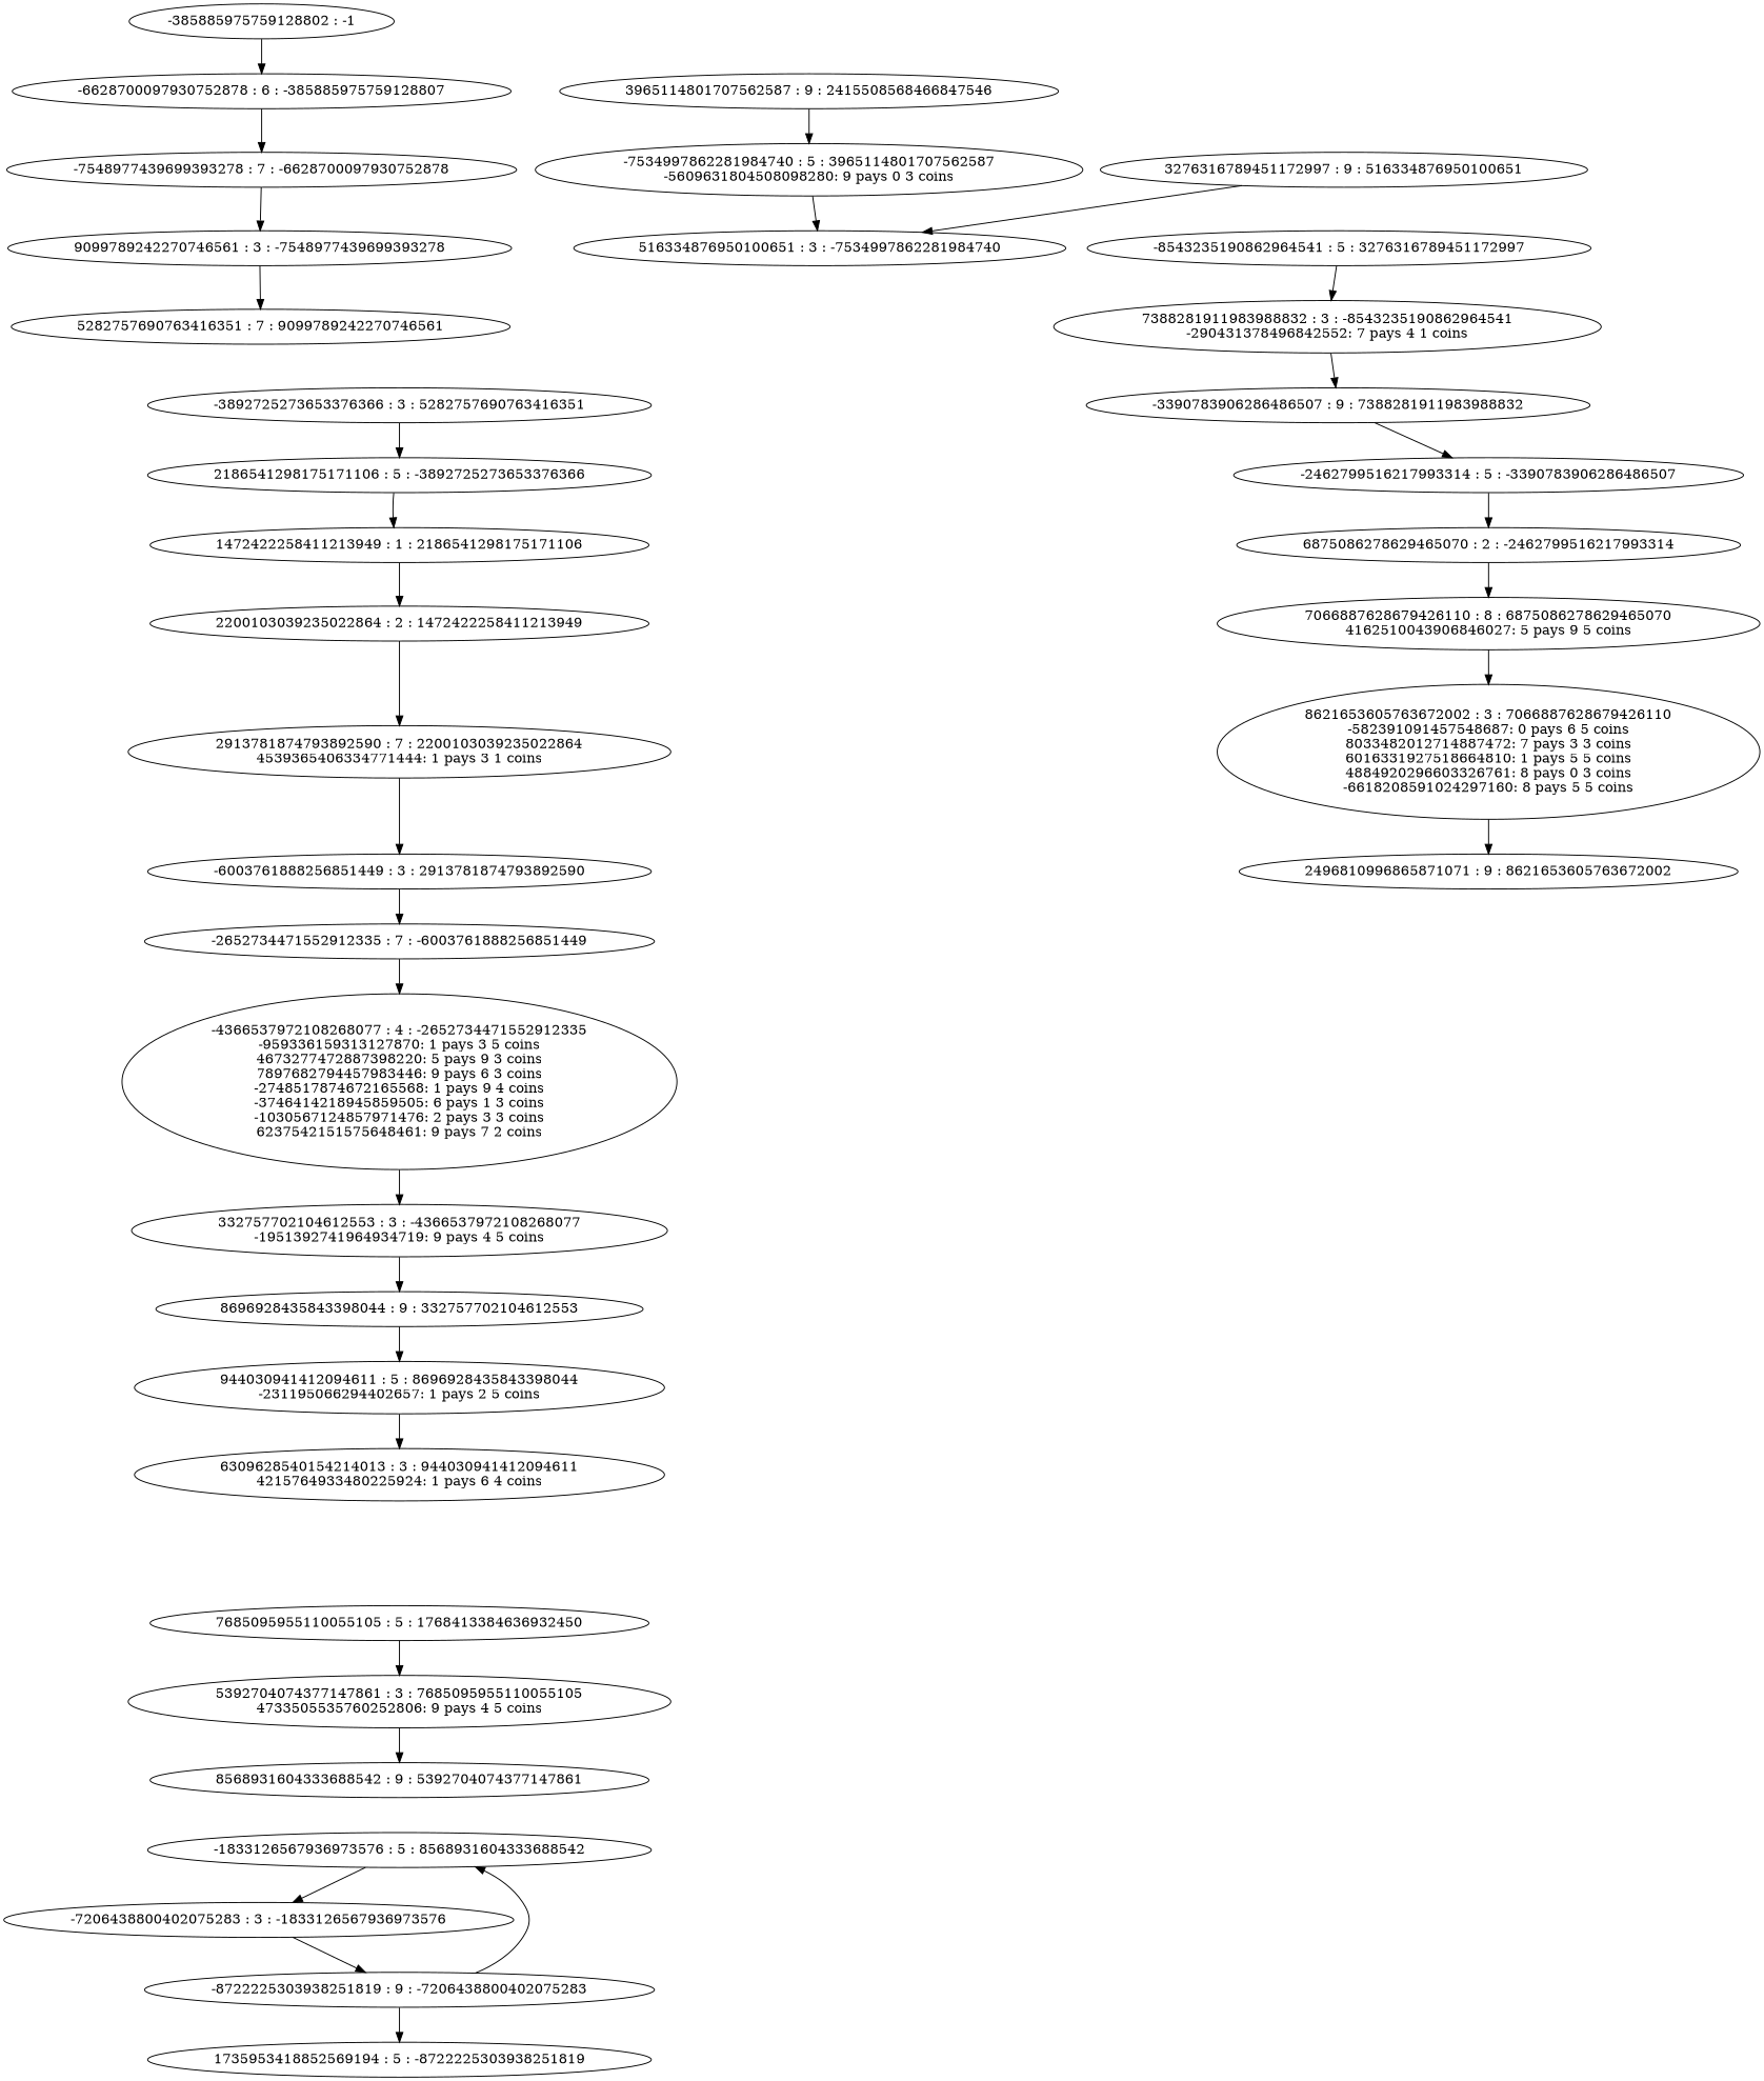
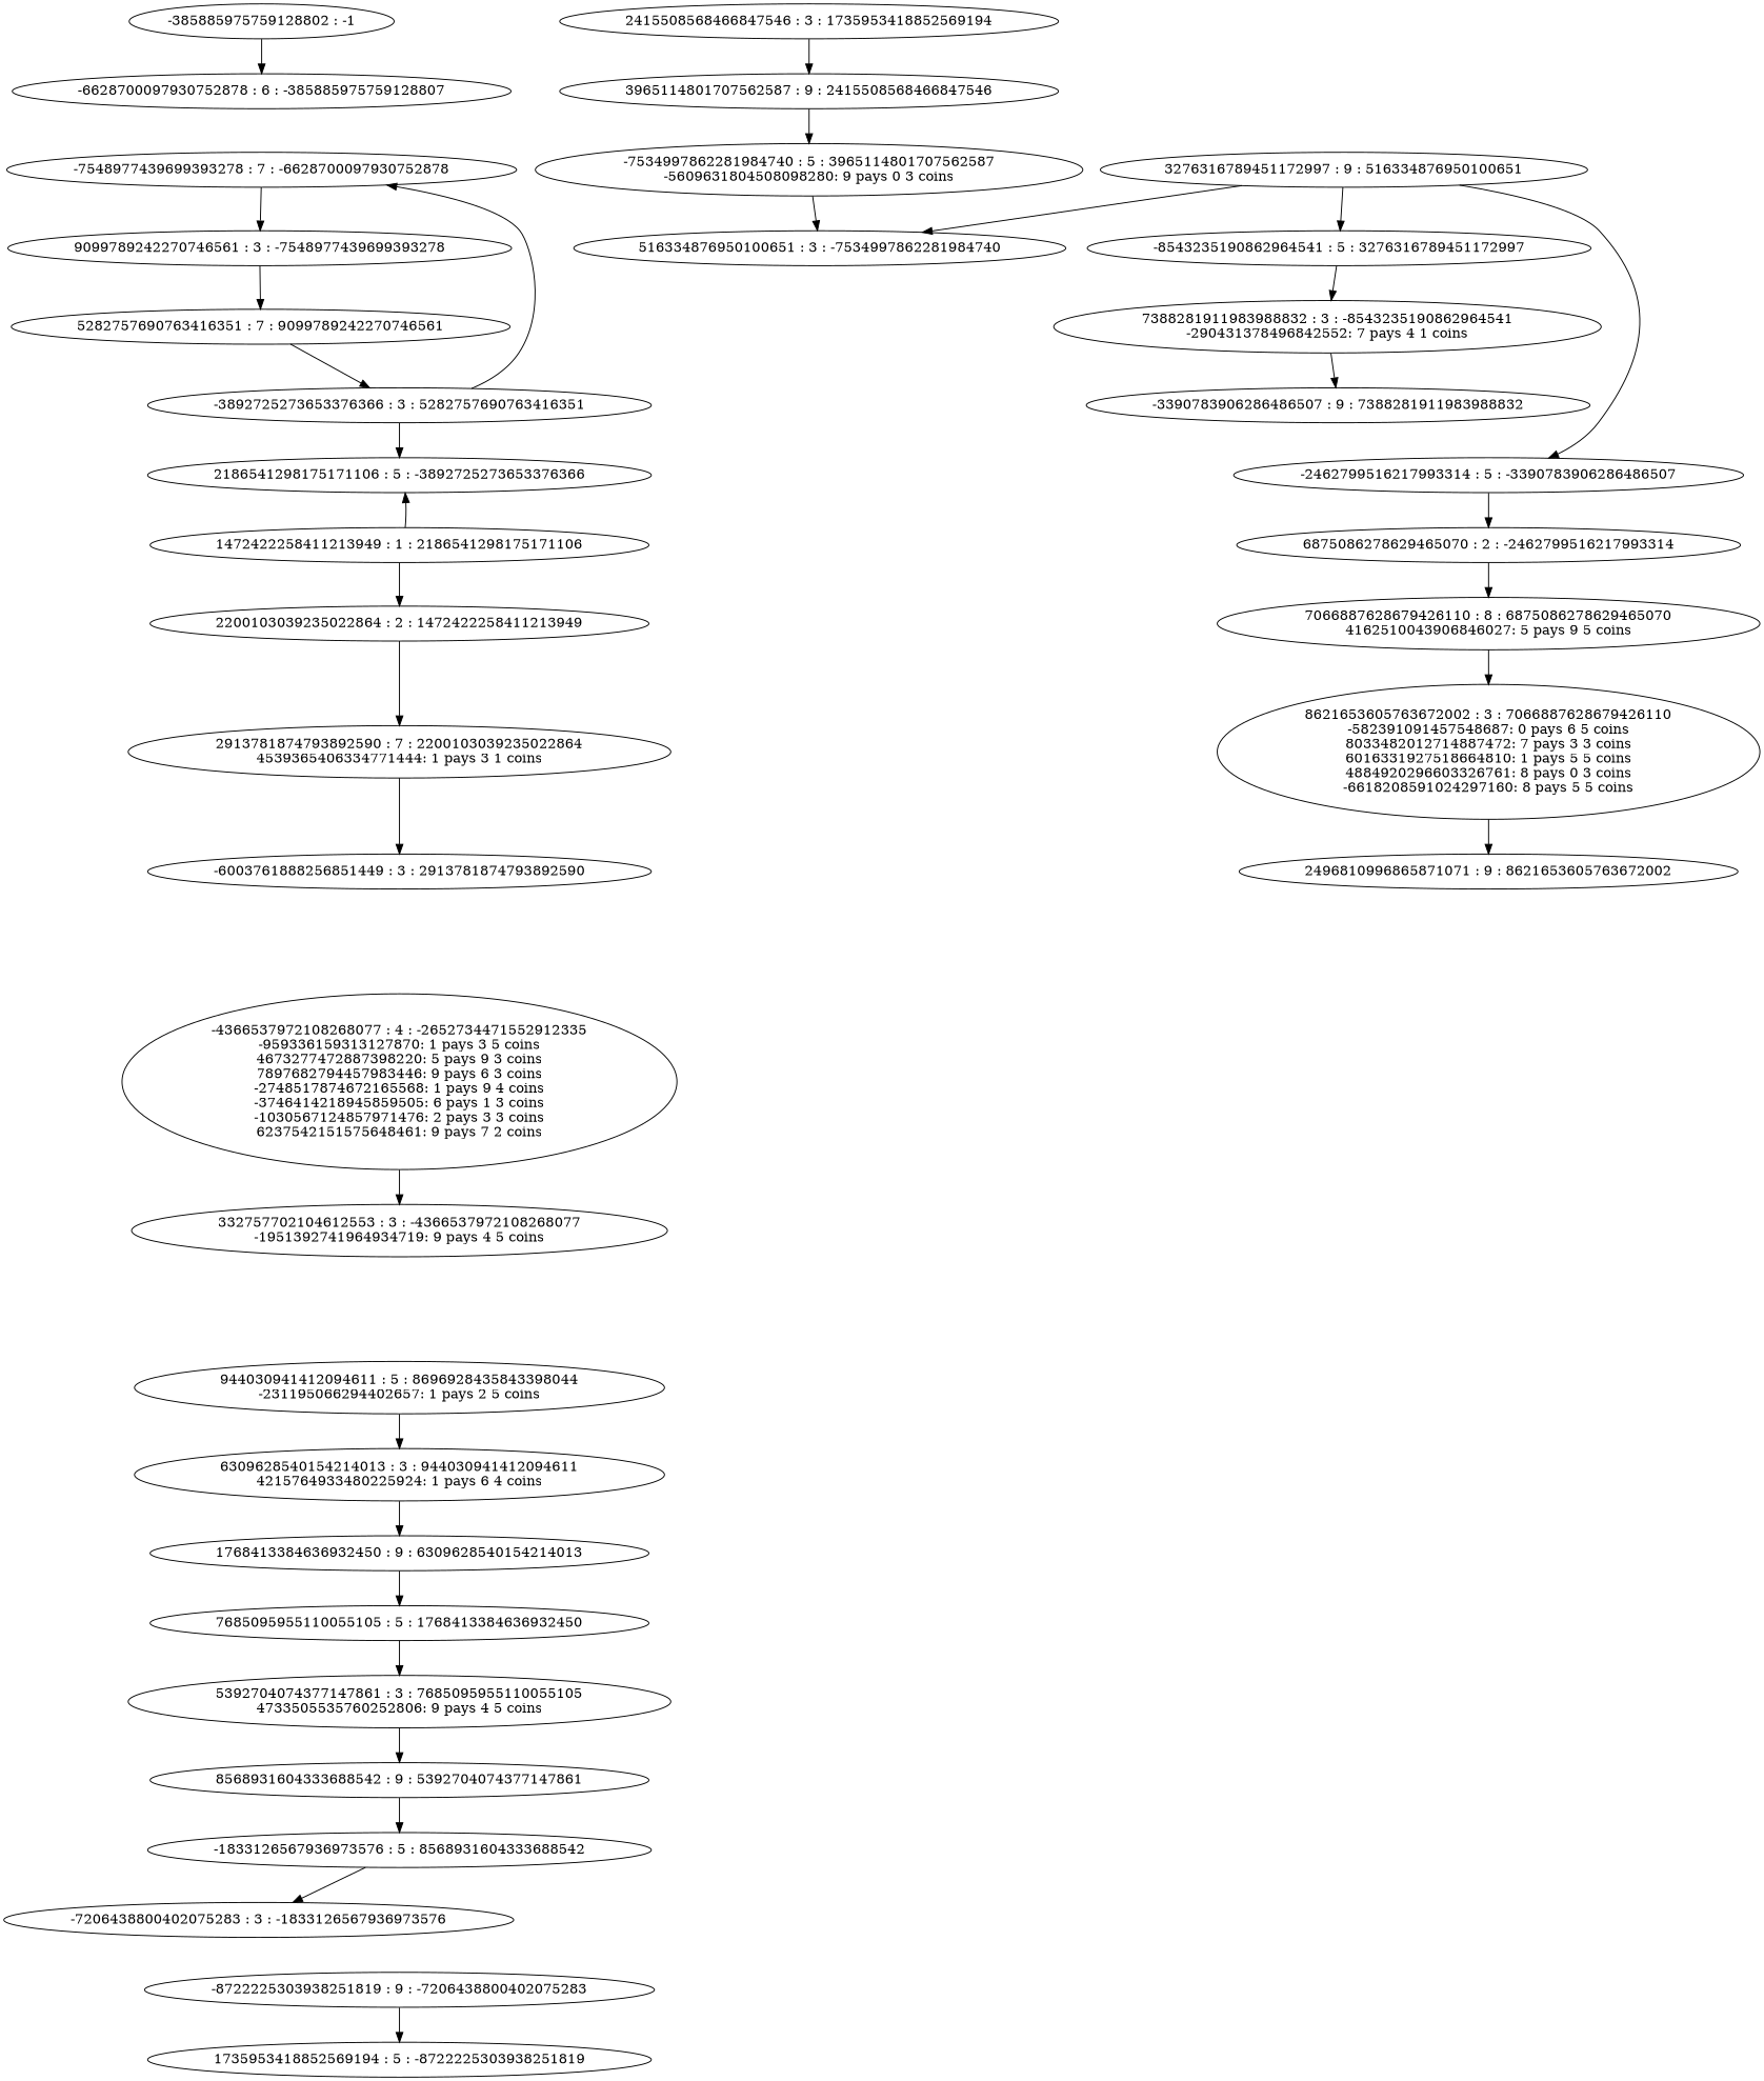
  digraph {
    n1 [label="-385885975759128802 : -1"]
    n2 [label="-6628700097930752878 : 6 : -385885975759128807\n"]
    n3 [label="-7548977439699393278 : 7 : -6628700097930752878\n"]
    n4 [label="9099789242270746561 : 3 : -7548977439699393278\n"]
    n5 [label="5282757690763416351 : 7 : 9099789242270746561\n"]
    n6 [label="-3892725273653376366 : 3 : 5282757690763416351\n"]
    n7 [label="2186541298175171106 : 5 : -3892725273653376366\n"]
    n8 [label="1472422258411213949 : 1 : 2186541298175171106\n"]
    n9 [label="2200103039235022864 : 2 : 1472422258411213949\n"]
    n10 [label="2913781874793892590 : 7 : 2200103039235022864\n4539365406334771444: 1 pays 3 1 coins\n"]
    n11 [label="-6003761888256851449 : 3 : 2913781874793892590\n"]
-   n12 [label="-2652734471552912335 : 7 : -6003761888256851449\n"]
    n13 [label="-4366537972108268077 : 4 : -2652734471552912335\n-959336159313127870: 1 pays 3 5 coins\n4673277472887398220: 5 pays 9 3 coins\n7897682794457983446: 9 pays 6 3 coins\n-2748517874672165568: 1 pays 9 4 coins\n-3746414218945859505: 6 pays 1 3 coins\n-1030567124857971476: 2 pays 3 3 coins\n6237542151575648461: 9 pays 7 2 coins\n"]
    n14 [label="332757702104612553 : 3 : -4366537972108268077\n-1951392741964934719: 9 pays 4 5 coins\n"]
-   n15 [label="8696928435843398044 : 9 : 332757702104612553\n"]
    n16 [label="944030941412094611 : 5 : 8696928435843398044\n-231195066294402657: 1 pays 2 5 coins\n"]
    n17 [label="6309628540154214013 : 3 : 944030941412094611\n4215764933480225924: 1 pays 6 4 coins\n"]
+   n18 [label="1768413384636932450 : 9 : 6309628540154214013\n"]
    n19 [label="7685095955110055105 : 5 : 1768413384636932450\n"]
    n20 [label="5392704074377147861 : 3 : 7685095955110055105\n4733505535760252806: 9 pays 4 5 coins\n"]
    n21 [label="8568931604333688542 : 9 : 5392704074377147861\n"]
    n22 [label="-1833126567936973576 : 5 : 8568931604333688542\n"]
    n23 [label="-7206438800402075283 : 3 : -1833126567936973576\n"]
    n24 [label="-8722225303938251819 : 9 : -7206438800402075283\n"]
    n25 [label="1735953418852569194 : 5 : -8722225303938251819\n"]
+   n26 [label="2415508568466847546 : 3 : 1735953418852569194\n"]
    n27 [label="3965114801707562587 : 9 : 2415508568466847546\n"]
    n28 [label="-7534997862281984740 : 5 : 3965114801707562587\n-5609631804508098280: 9 pays 0 3 coins\n"]
    n29 [label="516334876950100651 : 3 : -7534997862281984740\n"]
    n30 [label="3276316789451172997 : 9 : 516334876950100651\n"]
    n31 [label="-8543235190862964541 : 5 : 3276316789451172997\n"]
    n32 [label="7388281911983988832 : 3 : -8543235190862964541\n-290431378496842552: 7 pays 4 1 coins\n"]
    n33 [label="-3390783906286486507 : 9 : 7388281911983988832\n"]
    n34 [label="-2462799516217993314 : 5 : -3390783906286486507\n"]
    n35 [label="6875086278629465070 : 2 : -2462799516217993314\n"]
    n36 [label="7066887628679426110 : 8 : 6875086278629465070\n4162510043906846027: 5 pays 9 5 coins\n"]
    n37 [label="8621653605763672002 : 3 : 7066887628679426110\n-582391091457548687: 0 pays 6 5 coins\n8033482012714887472: 7 pays 3 3 coins\n6016331927518664810: 1 pays 5 5 coins\n4884920296603326761: 8 pays 0 3 coins\n-6618208591024297160: 8 pays 5 5 coins\n"]
    n38 [label="2496810996865871071 : 9 : 8621653605763672002\n"]
    n1 -> n2
-   n2 -> n3
+   n6 -> n3
    n3 -> n4
    n4 -> n5
+   n5 -> n6
    n6 -> n7
-   n7 -> n8
+   n8 -> n7
    n8 -> n9
    n9 -> n10
    n10 -> n11
-   n11 -> n12
-   n12 -> n13
    n13 -> n14
-   n14 -> n15
-   n15 -> n16
    n16 -> n17
+   n17 -> n18
+   n18 -> n19
    n19 -> n20
    n20 -> n21
-   n24 -> n22
+   n21 -> n22
    n22 -> n23
-   n23 -> n24
    n24 -> n25
+   n26 -> n27
    n27 -> n28
    n28 -> n29
    n30 -> n29
+   n30 -> n31
    n31 -> n32
    n32 -> n33
-   n33 -> n34
+   n30 -> n34
    n34 -> n35
    n35 -> n36
    n36 -> n37
    n37 -> n38
  }
